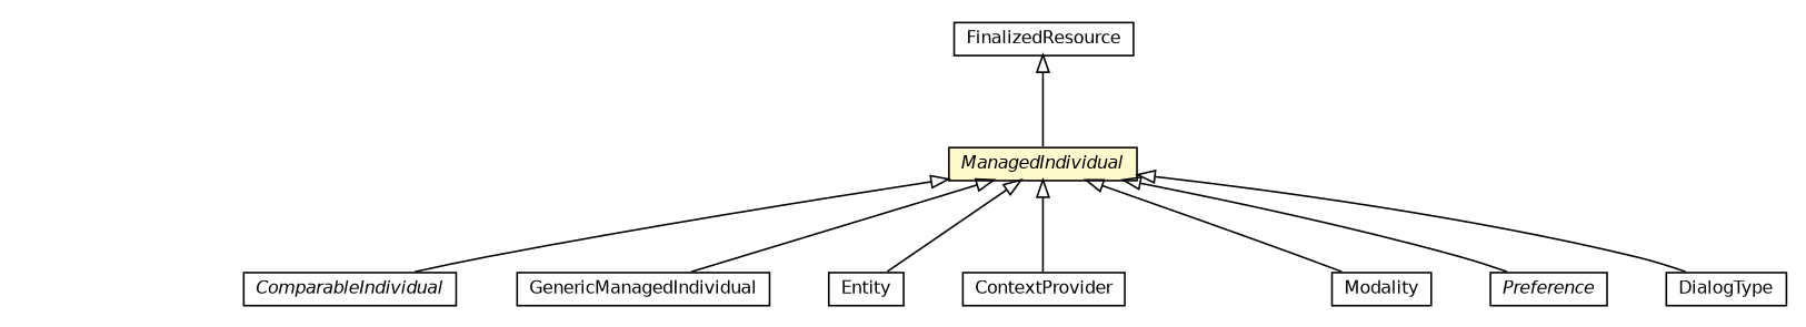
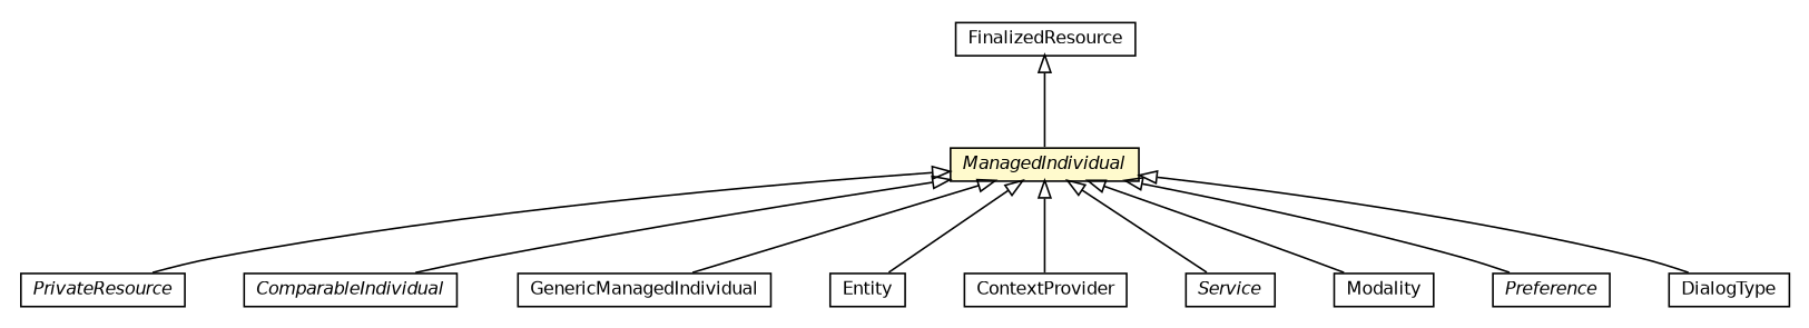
  digraph {
    nodesep=0.25
    ranksep=0.5
    node [fontcolor=black fontname=Helvetica fontsize=10.0 shape=plaintext]
    edge [arrowtail=empty dir=back fontname=Helvetica fontsize=10 headport=p labelfontname=Helvetica labelfontsize=10 tailport=p]
+   n1 [label=<<table title="org.universAAL.middleware.owl.PrivateResource" border="0" cellborder="1" cellspacing="0" cellpadding="2" port="p" href="./PrivateResource.html"> 		<tr><td><table border="0" cellspacing="0" cellpadding="1"> <tr><td align="center" balign="center"><font face="Helvetica-Oblique"> PrivateResource </font></td></tr> 		</table></td></tr> 		</table>>]
    n2 [label=<<table title="org.universAAL.middleware.owl.ManagedIndividual" border="0" cellborder="1" cellspacing="0" cellpadding="2" port="p" bgcolor="lemonChiffon" href="./ManagedIndividual.html"> 		<tr><td><table border="0" cellspacing="0" cellpadding="1"> <tr><td align="center" balign="center"><font face="Helvetica-Oblique"> ManagedIndividual </font></td></tr> 		</table></td></tr> 		</table>>]
    n3 [label=<<table title="org.universAAL.middleware.owl.ComparableIndividual" border="0" cellborder="1" cellspacing="0" cellpadding="2" port="p" href="./ComparableIndividual.html"> 		<tr><td><table border="0" cellspacing="0" cellpadding="1"> <tr><td align="center" balign="center"><font face="Helvetica-Oblique"> ComparableIndividual </font></td></tr> 		</table></td></tr> 		</table>>]
    n4 [label=<<table title="org.universAAL.middleware.owl.generic.GenericManagedIndividual" border="0" cellborder="1" cellspacing="0" cellpadding="2" port="p" href="./generic/GenericManagedIndividual.html"> 		<tr><td><table border="0" cellspacing="0" cellpadding="1"> <tr><td align="center" balign="center"> GenericManagedIndividual </td></tr> 		</table></td></tr> 		</table>>]
    n5 [label=<<table title="org.universAAL.middleware.managers.configuration.core.owl.Entity" border="0" cellborder="1" cellspacing="0" cellpadding="2" port="p" href="../managers/configuration/core/owl/Entity.html"> 		<tr><td><table border="0" cellspacing="0" cellpadding="1"> <tr><td align="center" balign="center"> Entity </td></tr> 		</table></td></tr> 		</table>>]
    n6 [label=<<table title="org.universAAL.middleware.context.owl.ContextProvider" border="0" cellborder="1" cellspacing="0" cellpadding="2" port="p" href="../context/owl/ContextProvider.html"> 		<tr><td><table border="0" cellspacing="0" cellpadding="1"> <tr><td align="center" balign="center"> ContextProvider </td></tr> 		</table></td></tr> 		</table>>]
+   n7 [label=<<table title="org.universAAL.middleware.service.owl.Service" border="0" cellborder="1" cellspacing="0" cellpadding="2" port="p" href="../service/owl/Service.html"> 		<tr><td><table border="0" cellspacing="0" cellpadding="1"> <tr><td align="center" balign="center"><font face="Helvetica-Oblique"> Service </font></td></tr> 		</table></td></tr> 		</table>>]
    n8 [label=<<table title="org.universAAL.middleware.ui.owl.Modality" border="0" cellborder="1" cellspacing="0" cellpadding="2" port="p" href="../ui/owl/Modality.html"> 		<tr><td><table border="0" cellspacing="0" cellpadding="1"> <tr><td align="center" balign="center"> Modality </td></tr> 		</table></td></tr> 		</table>>]
    n9 [label=<<table title="org.universAAL.middleware.ui.owl.Preference" border="0" cellborder="1" cellspacing="0" cellpadding="2" port="p" href="../ui/owl/Preference.html"> 		<tr><td><table border="0" cellspacing="0" cellpadding="1"> <tr><td align="center" balign="center"><font face="Helvetica-Oblique"> Preference </font></td></tr> 		</table></td></tr> 		</table>>]
    n10 [label=<<table title="org.universAAL.middleware.ui.owl.DialogType" border="0" cellborder="1" cellspacing="0" cellpadding="2" port="p" href="../ui/owl/DialogType.html"> 		<tr><td><table border="0" cellspacing="0" cellpadding="1"> <tr><td align="center" balign="center"> DialogType </td></tr> 		</table></td></tr> 		</table>>]
    n11 [label=<<table title="org.universAAL.middleware.rdf.FinalizedResource" border="0" cellborder="1" cellspacing="0" cellpadding="2" port="p" href="../rdf/FinalizedResource.html"> 		<tr><td><table border="0" cellspacing="0" cellpadding="1"> <tr><td align="center" balign="center"> FinalizedResource </td></tr> 		</table></td></tr> 		</table>>]
+   n2 -> n1
    n2 -> n3
    n2 -> n4
    n2 -> n5
    n2 -> n6
+   n2 -> n7
    n2 -> n8
    n2 -> n9
    n2 -> n10
    n11 -> n2
  }
